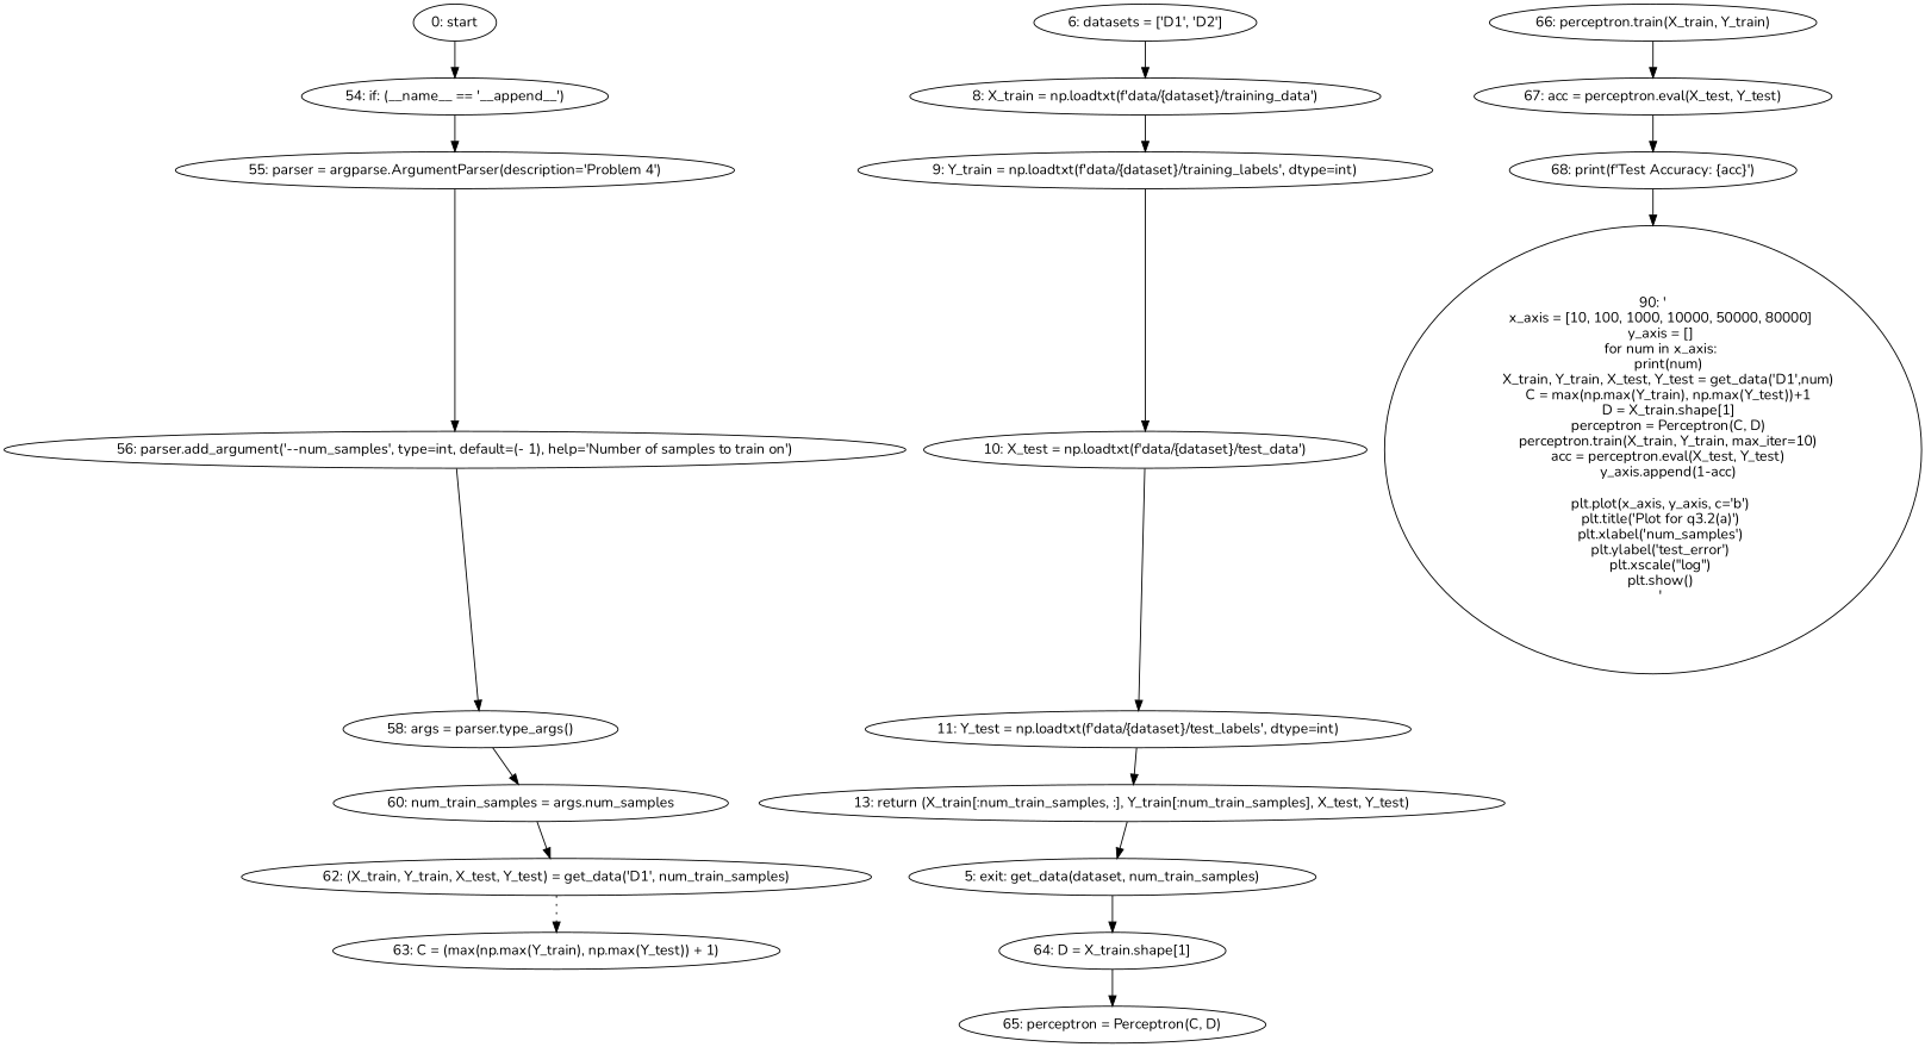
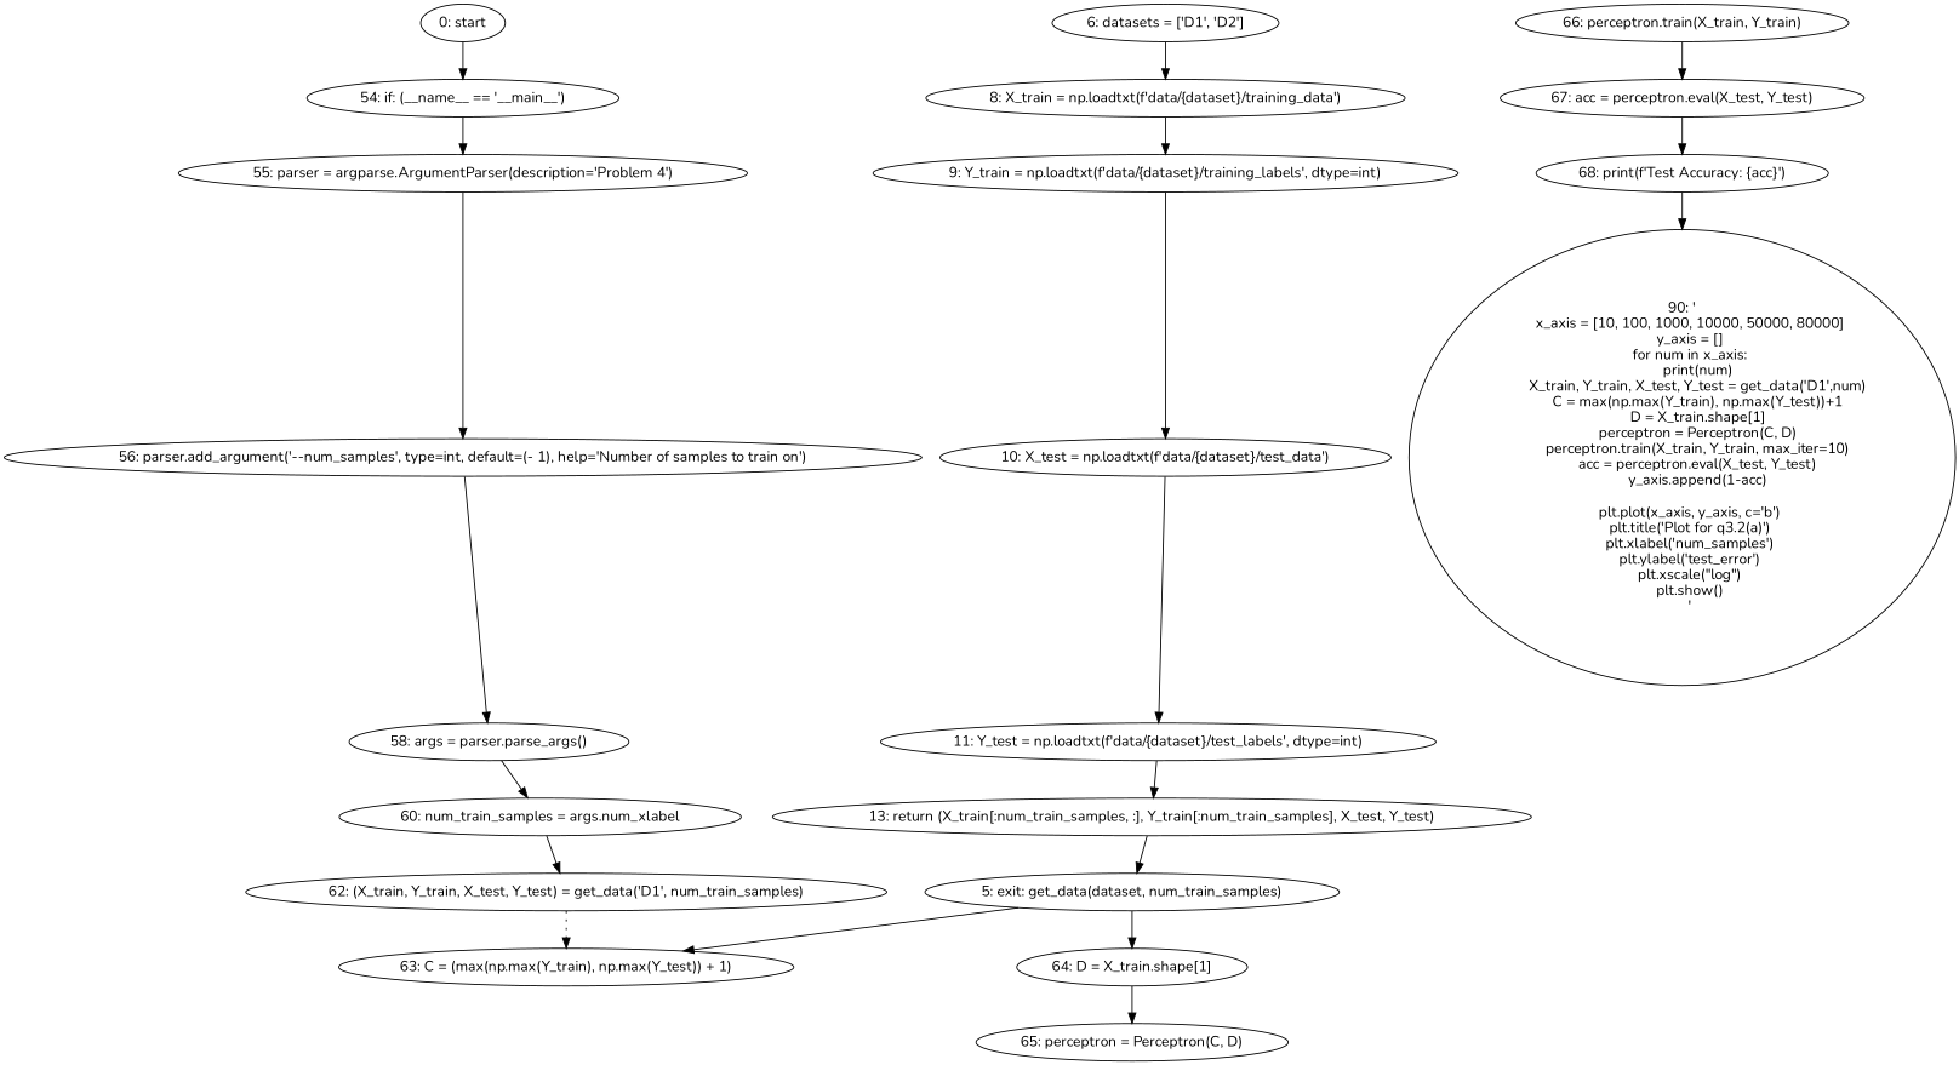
  strict digraph {
    fontname=Nunito
    node [fontname=Nunito]
    edge [fontname=Nunito]
    n1 [label="0: start"]
-   n2 [label="54: if: (__name__ == '__append__')"]
+   n2 [label="54: if: (__name__ == '__main__')"]
    n3 [label="55: parser = argparse.ArgumentParser(description='Problem 4')"]
    n4 [label="56: parser.add_argument('--num_samples', type=int, default=(- 1), help='Number of samples to train on')"]
-   n5 [label="58: args = parser.type_args()"]
+   n5 [label="58: args = parser.parse_args()"]
    n6 [label="6: datasets = ['D1', 'D2']"]
    n7 [label="8: X_train = np.loadtxt(f'data/{dataset}/training_data')"]
    n8 [label="9: Y_train = np.loadtxt(f'data/{dataset}/training_labels', dtype=int)"]
    n9 [label="10: X_test = np.loadtxt(f'data/{dataset}/test_data')"]
    n10 [label="62: (X_train, Y_train, X_test, Y_test) = get_data('D1', num_train_samples)"]
    n11 [label="63: C = (max(np.max(Y_train), np.max(Y_test)) + 1)"]
    n12 [label="64: D = X_train.shape[1]"]
    n13 [label="65: perceptron = Perceptron(C, D)"]
    n14 [label="5: exit: get_data(dataset, num_train_samples)"]
    n15 [label="13: return (X_train[:num_train_samples, :], Y_train[:num_train_samples], X_test, Y_test)"]
    n16 [label="11: Y_test = np.loadtxt(f'data/{dataset}/test_labels', dtype=int)"]
-   n17 [label="60: num_train_samples = args.num_samples"]
+   n17 [label="60: num_train_samples = args.num_xlabel"]
    n18 [label="66: perceptron.train(X_train, Y_train)"]
    n19 [label="67: acc = perceptron.eval(X_test, Y_test)"]
    n20 [label="68: print(f'Test Accuracy: {acc}')"]
    n21 [label="90: '\n    x_axis = [10, 100, 1000, 10000, 50000, 80000]\n    y_axis = []\n    for num in x_axis:\n        print(num)\n        X_train, Y_train, X_test, Y_test = get_data(\'D1\',num)\n        C = max(np.max(Y_train), np.max(Y_test))+1\n        D = X_train.shape[1]\n        perceptron = Perceptron(C, D)\n        perceptron.train(X_train, Y_train, max_iter=10)\n        acc = perceptron.eval(X_test, Y_test)\n        y_axis.append(1-acc)\n\n    plt.plot(x_axis, y_axis, c=\'b\')\n    plt.title(\'Plot for q3.2(a)\')\n    plt.xlabel(\'num_samples\')\n    plt.ylabel(\'test_error\')\n    plt.xscale(\"log\")\n    plt.show()\n    '"]
    n1 -> n2
    n2 -> n3
    n3 -> n4
    n4 -> n5
    n5 -> n17
    n6 -> n7
    n7 -> n8
    n8 -> n9
    n9 -> n16
    n10 -> n11 [style=dotted weight=100]
    n12 -> n13
+   n14 -> n11
    n14 -> n12
    n15 -> n14
    n16 -> n15
    n17 -> n10
    n18 -> n19
    n19 -> n20
    n20 -> n21
  }
